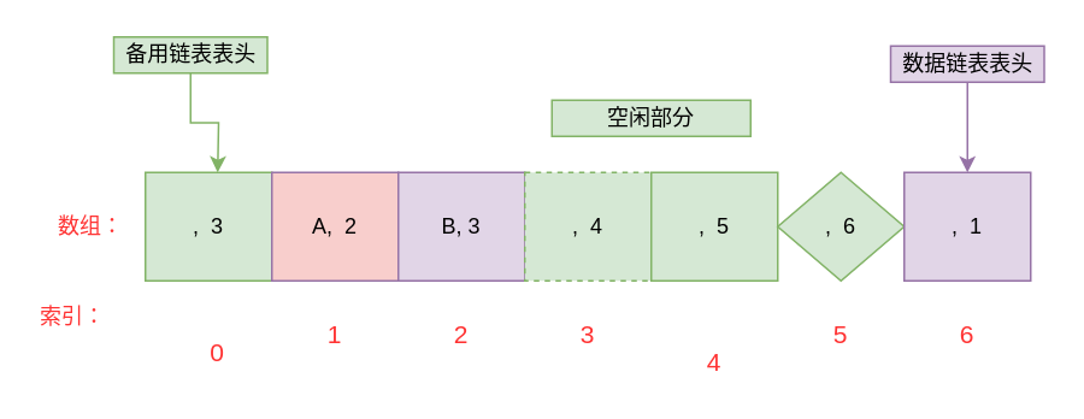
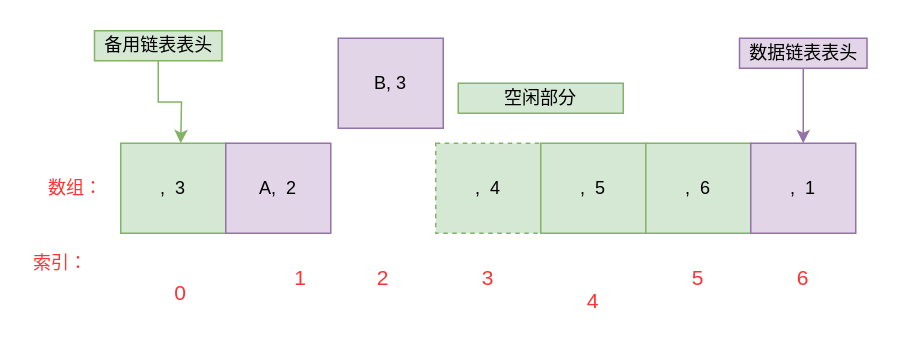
  <mxCell id="0" />
  <mxCell id="1" parent="0" />
  <mxCell id="2" value="数组：" style="text;html=1;strokeColor=none;fillColor=none;align=center;verticalAlign=middle;whiteSpace=wrap;rounded=0;fontColor=#FF3333;" parent="1" vertex="1"><mxGeometry x="30" y="115" width="40" height="20" as="geometry" /></mxCell>
  <mxCell id="3" value="索引：" style="text;html=1;strokeColor=none;fillColor=none;align=center;verticalAlign=middle;whiteSpace=wrap;rounded=0;fontColor=#FF3333;" parent="1" vertex="1"><mxGeometry x="20" y="165" width="40" height="20" as="geometry" /></mxCell>
  <mxCell id="4" value="0" style="text;html=1;align=center;verticalAlign=middle;whiteSpace=wrap;rounded=0;fontColor=#FF3333;fontSize=14;" parent="1" vertex="1"><mxGeometry x="100" y="185" width="40" height="20" as="geometry" /></mxCell>
- <mxCell id="5" value="1" style="text;html=1;align=center;verticalAlign=middle;whiteSpace=wrap;rounded=0;fontColor=#FF3333;fontSize=14;" parent="1" vertex="1"><mxGeometry x="165" y="175" width="40" height="20" as="geometry" /></mxCell>
+ <mxCell id="5" value="1" style="text;html=1;align=center;verticalAlign=middle;whiteSpace=wrap;rounded=0;fontColor=#FF3333;fontSize=14;" parent="1" vertex="1"><mxGeometry x="180" y="175" width="40" height="20" as="geometry" /></mxCell>
  <mxCell id="6" value="2" style="text;html=1;align=center;verticalAlign=middle;whiteSpace=wrap;rounded=0;fontColor=#FF3333;fontSize=14;" parent="1" vertex="1"><mxGeometry x="235" y="175" width="40" height="20" as="geometry" /></mxCell>
  <mxCell id="7" value="3" style="text;html=1;align=center;verticalAlign=middle;whiteSpace=wrap;rounded=0;fontColor=#FF3333;fontSize=14;" parent="1" vertex="1"><mxGeometry x="305" y="175" width="40" height="20" as="geometry" /></mxCell>
  <mxCell id="8" value="4" style="text;html=1;align=center;verticalAlign=middle;whiteSpace=wrap;rounded=0;fontColor=#FF3333;fontSize=14;" parent="1" vertex="1"><mxGeometry x="375" y="190" width="40" height="20" as="geometry" /></mxCell>
  <mxCell id="9" value="5" style="text;html=1;align=center;verticalAlign=middle;whiteSpace=wrap;rounded=0;fontColor=#FF3333;fontSize=14;" parent="1" vertex="1"><mxGeometry x="445" y="175" width="40" height="20" as="geometry" /></mxCell>
  <mxCell id="10" value=",&amp;nbsp; 3" style="rounded=0;whiteSpace=wrap;html=1;fillColor=#d5e8d4;strokeColor=#82b366;" parent="1" vertex="1"><mxGeometry x="80" y="95" width="70" height="60" as="geometry" /></mxCell>
- <mxCell id="11" value="A,&amp;nbsp; 2" style="rounded=0;whiteSpace=wrap;html=1;fillColor=#f8cecc;strokeColor=#9673a6;" parent="1" vertex="1"><mxGeometry x="150" y="95" width="70" height="60" as="geometry" /></mxCell>
- <mxCell id="12" value="&lt;span style=&quot;white-space: normal&quot;&gt;B, 3&lt;/span&gt;" style="rounded=0;whiteSpace=wrap;html=1;fillColor=#e1d5e7;strokeColor=#9673a6;" parent="1" vertex="1"><mxGeometry x="220" y="95" width="70" height="60" as="geometry" /></mxCell>
+ <mxCell id="11" value="A,&amp;nbsp; 2" style="rounded=0;whiteSpace=wrap;html=1;fillColor=#e1d5e7;strokeColor=#9673a6;" parent="1" vertex="1"><mxGeometry x="150" y="95" width="70" height="60" as="geometry" /></mxCell>
+ <mxCell id="12" value="&lt;span style=&quot;white-space: normal&quot;&gt;B, 3&lt;/span&gt;" style="rounded=0;whiteSpace=wrap;html=1;fillColor=#e1d5e7;strokeColor=#9673a6;" parent="1" vertex="1"><mxGeometry x="225" y="25" width="70" height="60" as="geometry" /></mxCell>
  <mxCell id="13" value="&lt;span style=&quot;white-space: normal&quot;&gt;,&amp;nbsp; 4&lt;/span&gt;" style="rounded=0;whiteSpace=wrap;html=1;fillColor=#d5e8d4;strokeColor=#82b366;dashed=1;" parent="1" vertex="1"><mxGeometry x="290" y="95" width="70" height="60" as="geometry" /></mxCell>
  <mxCell id="14" value=",&amp;nbsp; 5" style="rounded=0;whiteSpace=wrap;html=1;fillColor=#d5e8d4;strokeColor=#82b366;" parent="1" vertex="1"><mxGeometry x="360" y="95" width="70" height="60" as="geometry" /></mxCell>
- <mxCell id="15" value=",&amp;nbsp; 6" style="rhombus;whiteSpace=wrap;html=1;fillColor=#d5e8d4;strokeColor=#82b366;" parent="1" vertex="1"><mxGeometry x="430" y="95" width="70" height="60" as="geometry" /></mxCell>
+ <mxCell id="15" value=",&amp;nbsp; 6" style="rounded=0;whiteSpace=wrap;html=1;fillColor=#d5e8d4;strokeColor=#82b366;" parent="1" vertex="1"><mxGeometry x="430" y="95" width="70" height="60" as="geometry" /></mxCell>
  <mxCell id="16" value="6" style="text;html=1;align=center;verticalAlign=middle;whiteSpace=wrap;rounded=0;fontColor=#FF3333;fontSize=14;" parent="1" vertex="1"><mxGeometry x="515" y="175" width="40" height="20" as="geometry" /></mxCell>
  <mxCell id="17" value=",&amp;nbsp; 1" style="rounded=0;whiteSpace=wrap;html=1;fillColor=#e1d5e7;strokeColor=#9673a6;" parent="1" vertex="1"><mxGeometry x="500" y="95" width="70" height="60" as="geometry" /></mxCell>
  <mxCell id="18" value="空闲部分" style="text;html=1;strokeColor=#82b366;fillColor=#d5e8d4;align=center;verticalAlign=middle;whiteSpace=wrap;rounded=0;" parent="1" vertex="1"><mxGeometry x="305" y="55" width="110" height="20" as="geometry" /></mxCell>
  <mxCell id="19" style="edgeStyle=orthogonalEdgeStyle;rounded=0;orthogonalLoop=1;jettySize=auto;html=1;entryX=0.5;entryY=0;entryDx=0;entryDy=0;fillColor=#d5e8d4;strokeColor=#82b366;" parent="1" source="20" edge="1"><mxGeometry relative="1" as="geometry"><mxPoint x="120" y="95" as="targetPoint" /></mxGeometry></mxCell>
  <mxCell id="20" value="备用链表表头" style="rounded=0;whiteSpace=wrap;html=1;fillColor=#d5e8d4;strokeColor=#82b366;" parent="1" vertex="1"><mxGeometry x="62.5" y="20" width="85" height="20" as="geometry" /></mxCell>
  <mxCell id="21" style="edgeStyle=orthogonalEdgeStyle;rounded=0;orthogonalLoop=1;jettySize=auto;html=1;entryX=0.5;entryY=0;entryDx=0;entryDy=0;fillColor=#e1d5e7;strokeColor=#9673a6;" parent="1" source="22" edge="1"><mxGeometry relative="1" as="geometry"><mxPoint x="535" y="95" as="targetPoint" /></mxGeometry></mxCell>
  <mxCell id="22" value="数据链表表头" style="rounded=0;whiteSpace=wrap;html=1;fillColor=#e1d5e7;strokeColor=#9673a6;" parent="1" vertex="1"><mxGeometry x="492.5" y="25" width="85" height="20" as="geometry" /></mxCell>
